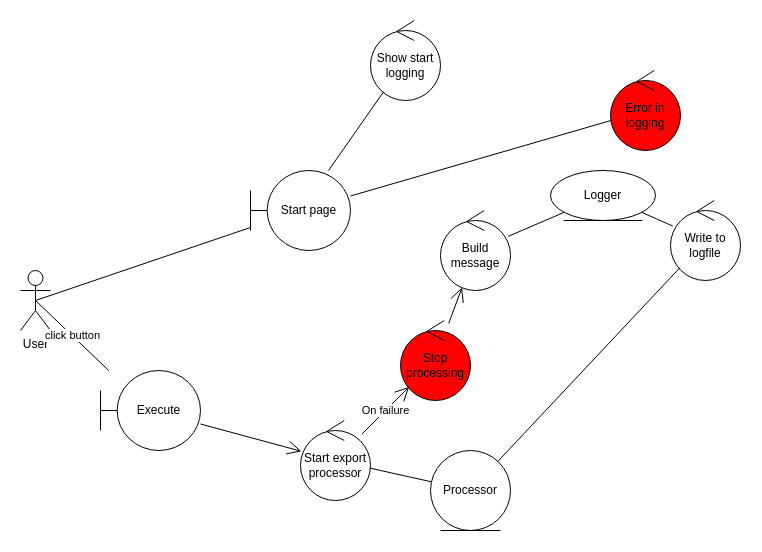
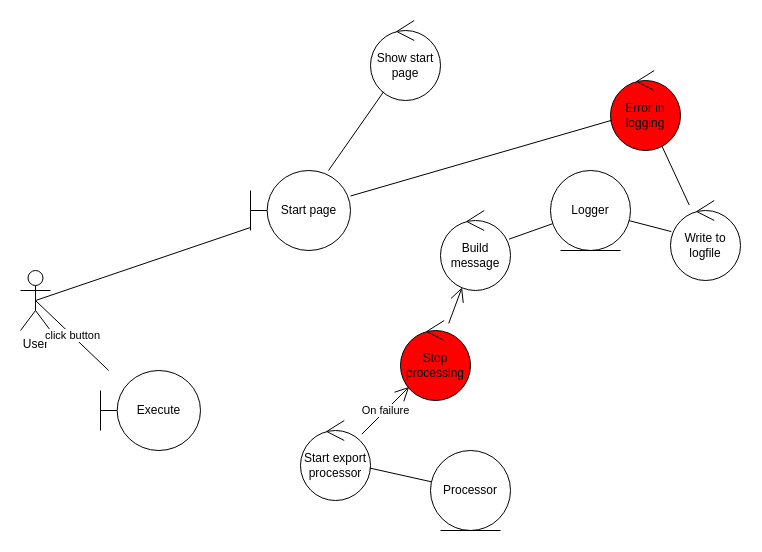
  <mxCell id="0" />
  <mxCell id="1" parent="0" />
  <mxCell id="2" value="User" style="shape=umlActor;verticalLabelPosition=bottom;labelBackgroundColor=#ffffff;verticalAlign=top;html=1;" vertex="1" parent="1"><mxGeometry x="20" y="270" width="30" height="60" as="geometry" /></mxCell>
  <mxCell id="3" value="Start page" style="shape=umlBoundary;whiteSpace=wrap;html=1;" vertex="1" parent="1"><mxGeometry x="250" y="170" width="100" height="80" as="geometry" /></mxCell>
  <mxCell id="4" value="" style="endArrow=none;html=1;exitX=0.5;exitY=0.5;exitDx=0;exitDy=0;exitPerimeter=0;" edge="1" parent="1" source="2" target="3"><mxGeometry relative="1" as="geometry"><mxPoint x="105" y="320" as="sourcePoint" /><mxPoint x="190" y="320" as="targetPoint" /></mxGeometry></mxCell>
- <mxCell id="5" value="Show start logging" style="ellipse;shape=umlControl;whiteSpace=wrap;html=1;" vertex="1" parent="1"><mxGeometry x="370" y="20" width="70" height="80" as="geometry" /></mxCell>
+ <mxCell id="5" value="Show start page" style="ellipse;shape=umlControl;whiteSpace=wrap;html=1;" vertex="1" parent="1"><mxGeometry x="370" y="20" width="70" height="80" as="geometry" /></mxCell>
  <mxCell id="6" value="" style="endArrow=none;html=1;" edge="1" parent="1" source="5" target="3"><mxGeometry relative="1" as="geometry"><mxPoint x="175" y="249.1" as="sourcePoint" /><mxPoint x="279" y="220.14" as="targetPoint" /></mxGeometry></mxCell>
  <mxCell id="7" value="Execute" style="shape=umlBoundary;whiteSpace=wrap;html=1;labelBackgroundColor=none;fillColor=#FFFFFF;" vertex="1" parent="1"><mxGeometry x="100" y="370" width="100" height="80" as="geometry" /></mxCell>
  <mxCell id="8" value="click button" style="endArrow=none;html=1;exitX=0.5;exitY=0.5;exitDx=0;exitDy=0;exitPerimeter=0;" edge="1" parent="1" source="2" target="7"><mxGeometry relative="1" as="geometry"><mxPoint x="115" y="300" as="sourcePoint" /><mxPoint x="260" y="352.051" as="targetPoint" /></mxGeometry></mxCell>
  <mxCell id="9" value="Start export processor" style="ellipse;shape=umlControl;whiteSpace=wrap;html=1;labelBackgroundColor=none;fillColor=#FFFFFF;" vertex="1" parent="1"><mxGeometry x="300" y="420" width="70" height="80" as="geometry" /></mxCell>
  <mxCell id="10" value="&lt;div&gt;Processor&lt;/div&gt;" style="ellipse;shape=umlEntity;whiteSpace=wrap;html=1;labelBackgroundColor=none;fillColor=#FFFFFF;" vertex="1" parent="1"><mxGeometry x="430" y="450" width="80" height="80" as="geometry" /></mxCell>
- <mxCell id="11" value="" style="endArrow=open;html=1;endFill=0;endSize=12;" edge="1" parent="1" source="7" target="9"><mxGeometry relative="1" as="geometry"><mxPoint x="115" y="300" as="sourcePoint" /><mxPoint x="225.878" y="467.812" as="targetPoint" /></mxGeometry></mxCell>
  <mxCell id="12" value="" style="endArrow=none;html=1;" edge="1" parent="1" source="9" target="10"><mxGeometry relative="1" as="geometry"><mxPoint x="294" y="474.184" as="sourcePoint" /><mxPoint x="351.031" y="490.363" as="targetPoint" /></mxGeometry></mxCell>
  <mxCell id="13" value="Stop processing" style="ellipse;shape=umlControl;whiteSpace=wrap;html=1;labelBackgroundColor=none;fillColor=#FF0000;" vertex="1" parent="1"><mxGeometry x="400" y="320" width="70" height="80" as="geometry" /></mxCell>
  <mxCell id="14" value="On failure" style="endArrow=open;endFill=1;endSize=12;html=1;" edge="1" parent="1" source="9" target="13"><mxGeometry width="160" relative="1" as="geometry"><mxPoint x="90" y="550" as="sourcePoint" /><mxPoint x="250" y="550" as="targetPoint" /></mxGeometry></mxCell>
  <mxCell id="15" value="" style="endArrow=open;endFill=1;endSize=12;html=1;" edge="1" parent="1" source="13" target="16"><mxGeometry width="160" relative="1" as="geometry"><mxPoint x="90" y="550" as="sourcePoint" /><mxPoint x="570" y="300" as="targetPoint" /></mxGeometry></mxCell>
  <mxCell id="16" value="Build message" style="ellipse;shape=umlControl;whiteSpace=wrap;html=1;labelBackgroundColor=none;fillColor=#FFFFFF;" vertex="1" parent="1"><mxGeometry x="440" y="210" width="70" height="80" as="geometry" /></mxCell>
  <mxCell id="17" value="" style="endArrow=none;html=1;" edge="1" parent="1" source="16" target="18"><mxGeometry relative="1" as="geometry"><mxPoint x="529.668" y="204.501" as="sourcePoint" /><mxPoint x="552.111" y="235.777" as="targetPoint" /></mxGeometry></mxCell>
- <mxCell id="18" value="&lt;div&gt;Logger&lt;/div&gt;" style="ellipse;shape=umlEntity;whiteSpace=wrap;html=1;labelBackgroundColor=none;fillColor=#FFFFFF;" vertex="1" parent="1"><mxGeometry x="550" y="170" width="105" height="50" as="geometry" /></mxCell>
+ <mxCell id="18" value="&lt;div&gt;Logger&lt;/div&gt;" style="ellipse;shape=umlEntity;whiteSpace=wrap;html=1;labelBackgroundColor=none;fillColor=#FFFFFF;" vertex="1" parent="1"><mxGeometry x="550" y="170" width="80" height="80" as="geometry" /></mxCell>
  <mxCell id="19" value="Write to logfile" style="ellipse;shape=umlControl;whiteSpace=wrap;html=1;labelBackgroundColor=none;fillColor=#FFFFFF;" vertex="1" parent="1"><mxGeometry x="670" y="200" width="70" height="80" as="geometry" /></mxCell>
  <mxCell id="20" value="" style="endArrow=none;html=1;" edge="1" parent="1" source="18" target="19"><mxGeometry relative="1" as="geometry"><mxPoint x="561.871" y="274.369" as="sourcePoint" /><mxPoint x="600.962" y="237.51" as="targetPoint" /></mxGeometry></mxCell>
  <mxCell id="21" value="Error in logging" style="ellipse;shape=umlControl;whiteSpace=wrap;html=1;labelBackgroundColor=none;fillColor=#FF0000;" vertex="1" parent="1"><mxGeometry x="610" y="70" width="70" height="80" as="geometry" /></mxCell>
- <mxCell id="22" value="" style="endArrow=none;html=1;" edge="1" parent="1" source="19" target="10"><mxGeometry relative="1" as="geometry"><mxPoint x="638.689" y="230.156" as="sourcePoint" /><mxPoint x="680.878" y="241.099" as="targetPoint" /></mxGeometry></mxCell>
+ <mxCell id="22" value="" style="endArrow=none;html=1;" edge="1" parent="1" source="19" target="21"><mxGeometry relative="1" as="geometry"><mxPoint x="638.689" y="230.156" as="sourcePoint" /><mxPoint x="680.878" y="241.099" as="targetPoint" /></mxGeometry></mxCell>
  <mxCell id="23" value="" style="endArrow=none;html=1;" edge="1" parent="1" source="3" target="21"><mxGeometry relative="1" as="geometry"><mxPoint x="728.829" y="213.255" as="sourcePoint" /><mxPoint x="750.916" y="156.619" as="targetPoint" /></mxGeometry></mxCell>
